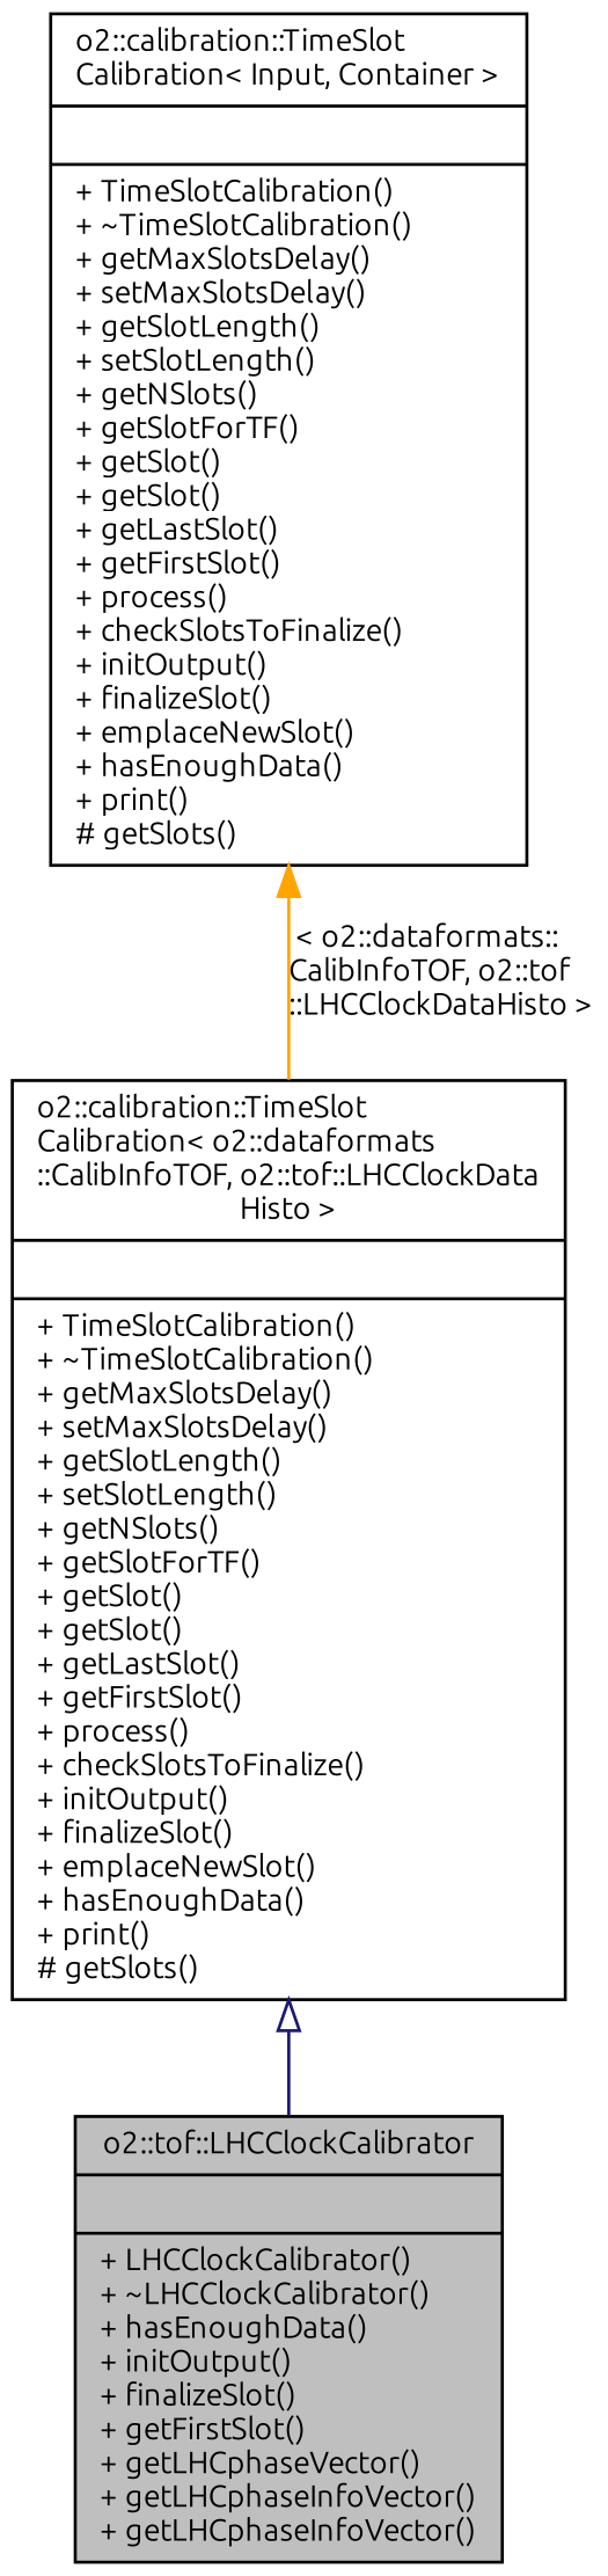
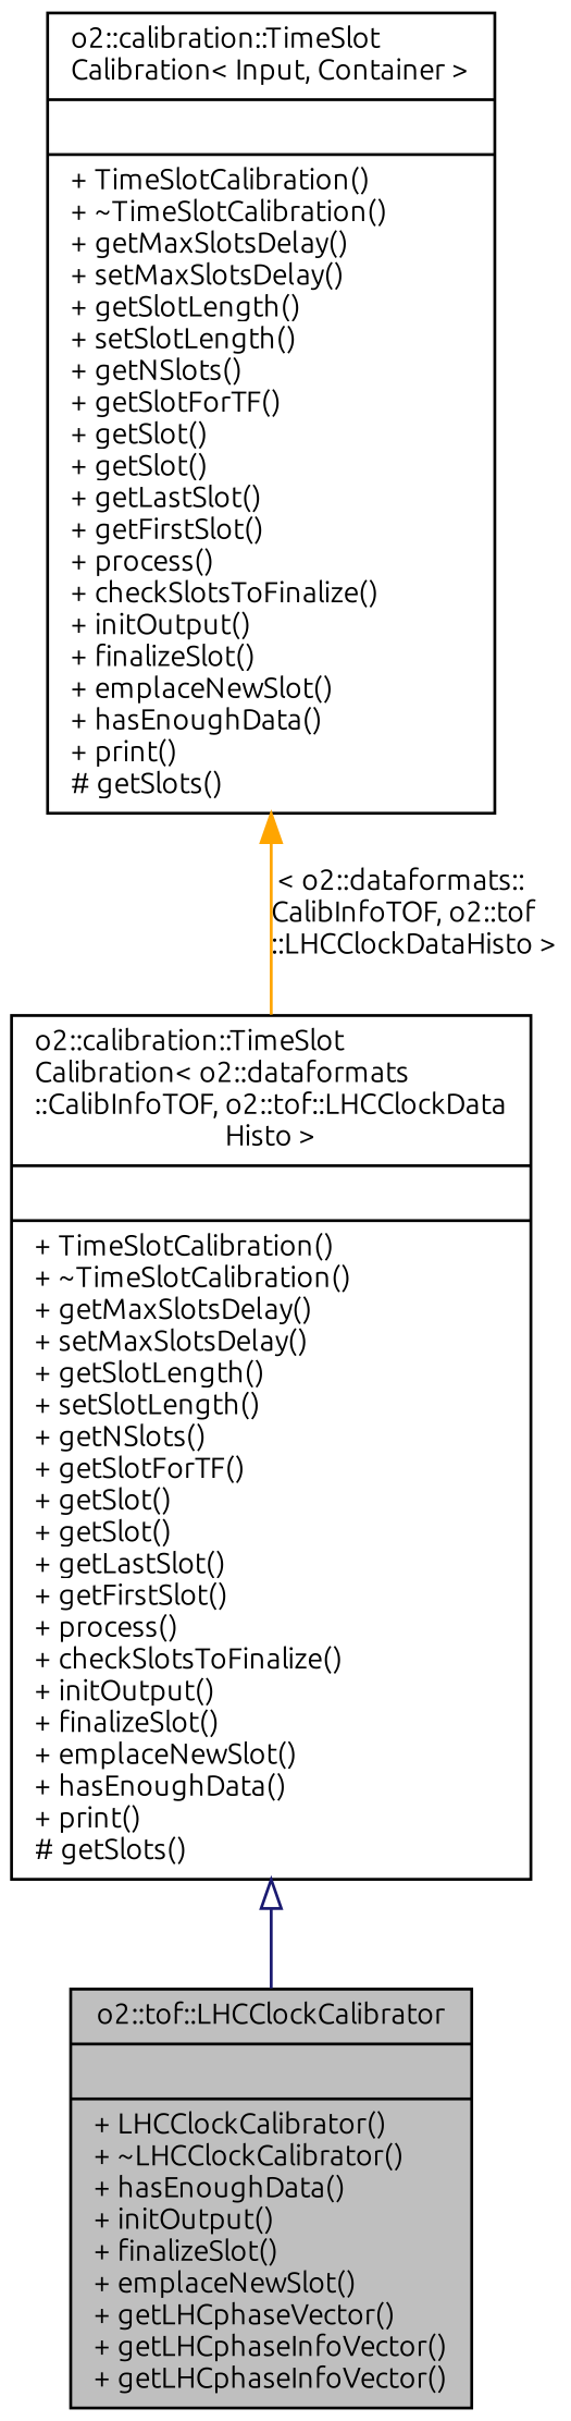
  digraph {
    fontname=Ubuntu
    node [color=black fontname=Ubuntu fontsize=10 shape=record]
    edge [dir=back fontname=Ubuntu fontsize=10 labelfontname=Helvetica labelfontsize=10 style=solid]
-   n1 [fillcolor=grey75 fontcolor=black height=0.2 label="{o2::tof::LHCClockCalibrator\n||+ LHCClockCalibrator()\l+ ~LHCClockCalibrator()\l+ hasEnoughData()\l+ initOutput()\l+ finalizeSlot()\l+ getFirstSlot()\l+ getLHCphaseVector()\l+ getLHCphaseInfoVector()\l+ getLHCphaseInfoVector()\l}" style=filled width=0.4]
+   n1 [fillcolor=grey75 fontcolor=black height=0.2 label="{o2::tof::LHCClockCalibrator\n||+ LHCClockCalibrator()\l+ ~LHCClockCalibrator()\l+ hasEnoughData()\l+ initOutput()\l+ finalizeSlot()\l+ emplaceNewSlot()\l+ getLHCphaseVector()\l+ getLHCphaseInfoVector()\l+ getLHCphaseInfoVector()\l}" style=filled width=0.4]
    n2 [height=0.2 label="{o2::calibration::TimeSlot\lCalibration\< o2::dataformats\l::CalibInfoTOF, o2::tof::LHCClockData\lHisto \>\n||+ TimeSlotCalibration()\l+ ~TimeSlotCalibration()\l+ getMaxSlotsDelay()\l+ setMaxSlotsDelay()\l+ getSlotLength()\l+ setSlotLength()\l+ getNSlots()\l+ getSlotForTF()\l+ getSlot()\l+ getSlot()\l+ getLastSlot()\l+ getFirstSlot()\l+ process()\l+ checkSlotsToFinalize()\l+ initOutput()\l+ finalizeSlot()\l+ emplaceNewSlot()\l+ hasEnoughData()\l+ print()\l# getSlots()\l}" width=0.4]
    n3 [height=0.2 label="{o2::calibration::TimeSlot\lCalibration\< Input, Container \>\n||+ TimeSlotCalibration()\l+ ~TimeSlotCalibration()\l+ getMaxSlotsDelay()\l+ setMaxSlotsDelay()\l+ getSlotLength()\l+ setSlotLength()\l+ getNSlots()\l+ getSlotForTF()\l+ getSlot()\l+ getSlot()\l+ getLastSlot()\l+ getFirstSlot()\l+ process()\l+ checkSlotsToFinalize()\l+ initOutput()\l+ finalizeSlot()\l+ emplaceNewSlot()\l+ hasEnoughData()\l+ print()\l# getSlots()\l}" width=0.4]
    n2 -> n1 [arrowtail=onormal color=midnightblue]
    n3 -> n2 [color=orange label=" \< o2::dataformats::\lCalibInfoTOF, o2::tof\l::LHCClockDataHisto \>"]
  }
